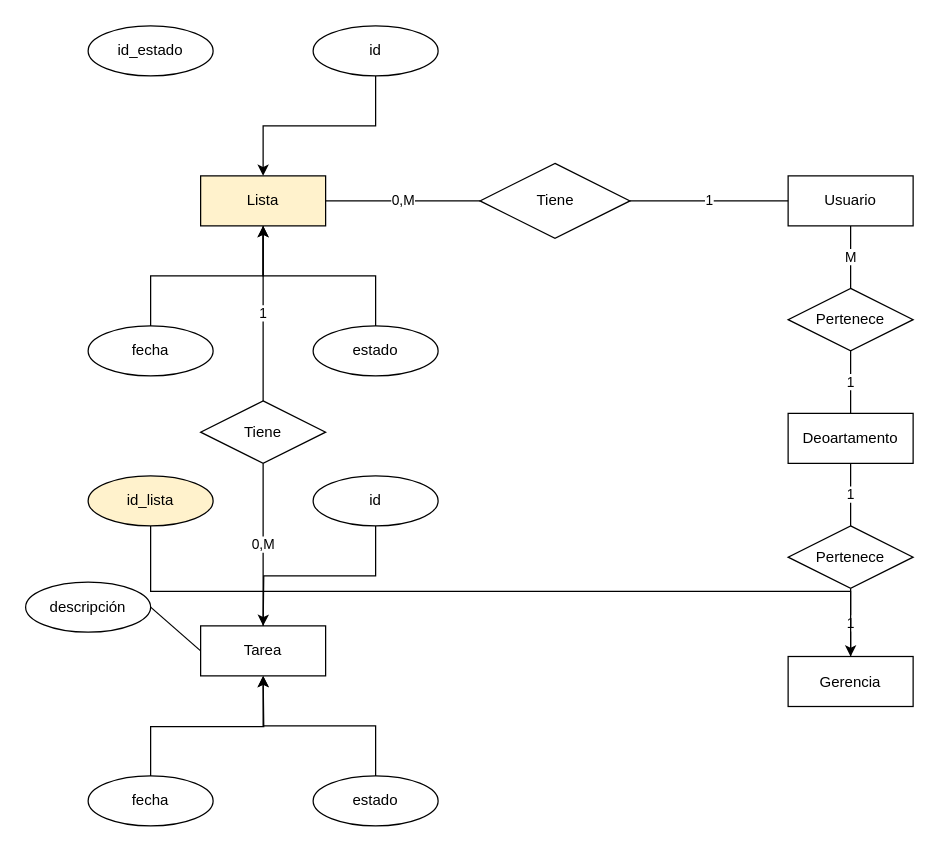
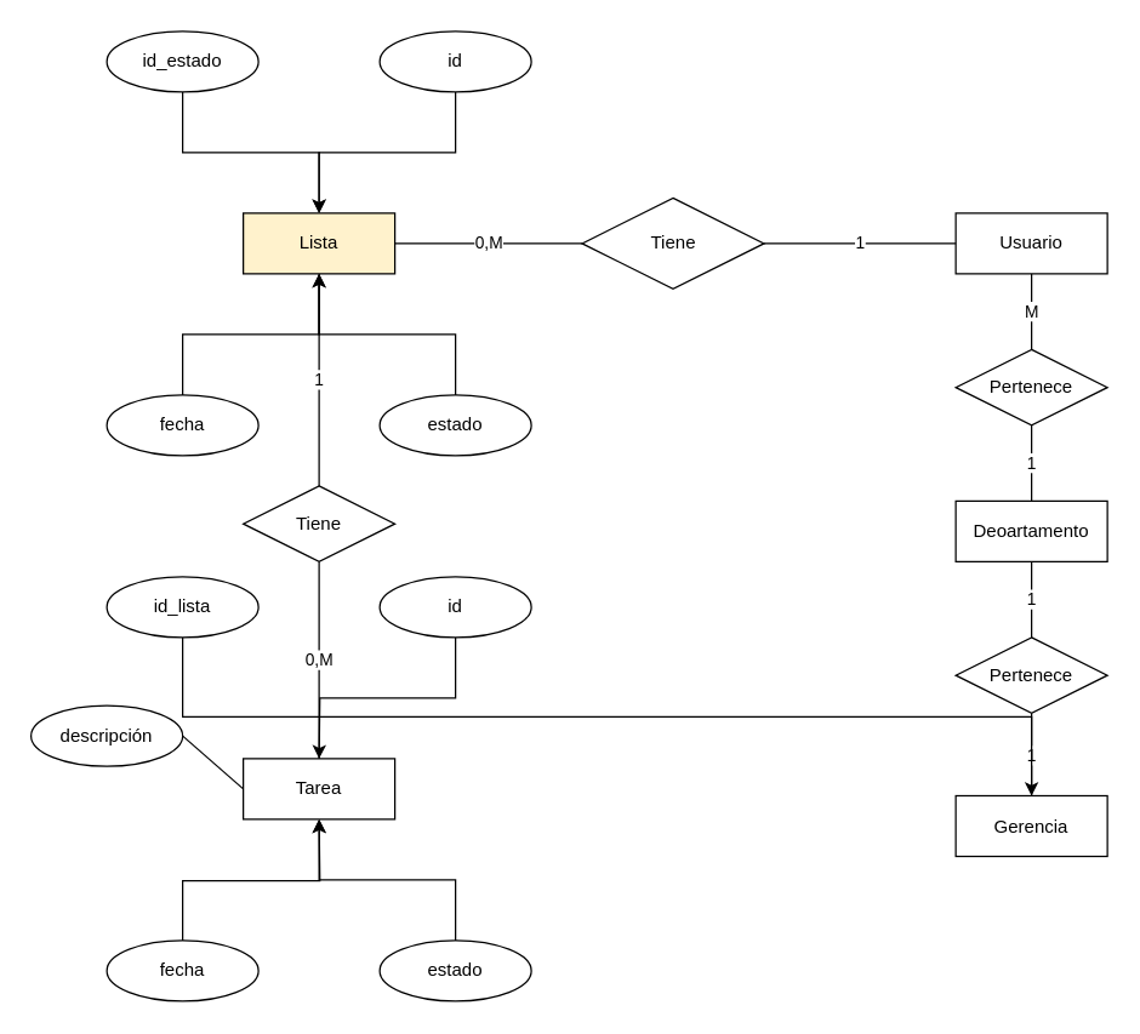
  <mxCell id="0" />
  <mxCell id="1" parent="0" />
  <mxCell id="2" value="Lista" style="whiteSpace=wrap;html=1;align=center;fillColor=#fff2cc;" parent="1" vertex="1"><mxGeometry x="160" y="140" width="100" height="40" as="geometry" /></mxCell>
  <mxCell id="3" value="Gerencia" style="whiteSpace=wrap;html=1;align=center;" parent="1" vertex="1"><mxGeometry x="630" y="524.5" width="100" height="40" as="geometry" /></mxCell>
  <mxCell id="4" value="Usuario" style="whiteSpace=wrap;html=1;align=center;" parent="1" vertex="1"><mxGeometry x="630" y="140" width="100" height="40" as="geometry" /></mxCell>
  <mxCell id="5" value="Deoartamento" style="whiteSpace=wrap;html=1;align=center;" parent="1" vertex="1"><mxGeometry x="630" y="330" width="100" height="40" as="geometry" /></mxCell>
  <mxCell id="6" style="edgeStyle=orthogonalEdgeStyle;rounded=0;orthogonalLoop=1;jettySize=auto;html=1;exitX=0.5;exitY=1;exitDx=0;exitDy=0;entryX=0.5;entryY=0;entryDx=0;entryDy=0;" parent="1" source="7" target="2" edge="1"><mxGeometry relative="1" as="geometry" /></mxCell>
  <mxCell id="7" value="id" style="ellipse;whiteSpace=wrap;html=1;align=center;" parent="1" vertex="1"><mxGeometry x="250" y="20" width="100" height="40" as="geometry" /></mxCell>
+ <mxCell id="8" style="edgeStyle=orthogonalEdgeStyle;rounded=0;orthogonalLoop=1;jettySize=auto;html=1;exitX=0.5;exitY=1;exitDx=0;exitDy=0;entryX=0.5;entryY=0;entryDx=0;entryDy=0;" edge="1" parent="1" source="9" target="2"><mxGeometry relative="1" as="geometry"><mxPoint x="220" y="140" as="targetPoint" /></mxGeometry></mxCell>
  <mxCell id="9" value="id_estado" style="ellipse;whiteSpace=wrap;html=1;align=center;" parent="1" vertex="1"><mxGeometry x="70" y="20" width="100" height="40" as="geometry" /></mxCell>
  <mxCell id="10" style="edgeStyle=orthogonalEdgeStyle;rounded=0;orthogonalLoop=1;jettySize=auto;html=1;exitX=0.5;exitY=0;exitDx=0;exitDy=0;" parent="1" source="11" target="2" edge="1"><mxGeometry relative="1" as="geometry" /></mxCell>
  <mxCell id="11" value="fecha" style="ellipse;whiteSpace=wrap;html=1;align=center;" parent="1" vertex="1"><mxGeometry x="70" y="260" width="100" height="40" as="geometry" /></mxCell>
  <mxCell id="12" value="Tiene" style="shape=rhombus;perimeter=rhombusPerimeter;whiteSpace=wrap;html=1;align=center;" parent="1" vertex="1"><mxGeometry x="383.5" y="130" width="120" height="60" as="geometry" /></mxCell>
  <mxCell id="13" style="edgeStyle=orthogonalEdgeStyle;rounded=0;orthogonalLoop=1;jettySize=auto;html=1;exitX=0.5;exitY=0;exitDx=0;exitDy=0;entryX=0.5;entryY=1;entryDx=0;entryDy=0;" edge="1" parent="1" source="14" target="2"><mxGeometry relative="1" as="geometry"><mxPoint x="220" y="180" as="targetPoint" /></mxGeometry></mxCell>
  <mxCell id="14" value="estado" style="ellipse;whiteSpace=wrap;html=1;align=center;" vertex="1" parent="1"><mxGeometry x="250" y="260" width="100" height="40" as="geometry" /></mxCell>
  <mxCell id="15" value="Pertenece" style="rhombus;whiteSpace=wrap;html=1;" vertex="1" parent="1"><mxGeometry x="630" y="230" width="100" height="50" as="geometry" /></mxCell>
  <mxCell id="16" value="Pertenece" style="rhombus;whiteSpace=wrap;html=1;" vertex="1" parent="1"><mxGeometry x="630" y="420" width="100" height="50" as="geometry" /></mxCell>
  <mxCell id="17" value="M" style="endArrow=none;html=1;entryX=0.5;entryY=1;entryDx=0;entryDy=0;exitX=0.5;exitY=0;exitDx=0;exitDy=0;" edge="1" parent="1" source="15" target="4"><mxGeometry width="50" height="50" relative="1" as="geometry"><mxPoint x="680" y="220" as="sourcePoint" /><mxPoint x="410" y="360" as="targetPoint" /></mxGeometry></mxCell>
  <mxCell id="18" value="1" style="endArrow=none;html=1;exitX=1;exitY=0.5;exitDx=0;exitDy=0;entryX=0;entryY=0.5;entryDx=0;entryDy=0;" edge="1" parent="1" source="12" target="4"><mxGeometry width="50" height="50" relative="1" as="geometry"><mxPoint x="510" y="110" as="sourcePoint" /><mxPoint x="560" y="60" as="targetPoint" /></mxGeometry></mxCell>
  <mxCell id="19" value="0,M" style="endArrow=none;html=1;exitX=0;exitY=0.5;exitDx=0;exitDy=0;" edge="1" parent="1" source="12" target="2"><mxGeometry width="50" height="50" relative="1" as="geometry"><mxPoint x="520" y="170" as="sourcePoint" /><mxPoint x="640" y="170" as="targetPoint" /></mxGeometry></mxCell>
  <mxCell id="20" value="1" style="endArrow=none;html=1;entryX=0.5;entryY=1;entryDx=0;entryDy=0;exitX=0.5;exitY=0;exitDx=0;exitDy=0;" edge="1" parent="1" source="5" target="15"><mxGeometry width="50" height="50" relative="1" as="geometry"><mxPoint x="360" y="310" as="sourcePoint" /><mxPoint x="410" y="260" as="targetPoint" /></mxGeometry></mxCell>
  <mxCell id="21" value="1" style="endArrow=none;html=1;entryX=0.5;entryY=1;entryDx=0;entryDy=0;" edge="1" parent="1" source="16" target="5"><mxGeometry width="50" height="50" relative="1" as="geometry"><mxPoint x="360" y="510" as="sourcePoint" /><mxPoint x="410" y="460" as="targetPoint" /></mxGeometry></mxCell>
  <mxCell id="22" value="1" style="endArrow=none;html=1;entryX=0.5;entryY=1;entryDx=0;entryDy=0;exitX=0.5;exitY=0;exitDx=0;exitDy=0;" edge="1" parent="1" source="3" target="16"><mxGeometry width="50" height="50" relative="1" as="geometry"><mxPoint x="360" y="510" as="sourcePoint" /><mxPoint x="410" y="460" as="targetPoint" /></mxGeometry></mxCell>
  <mxCell id="23" value="Tiene" style="rhombus;whiteSpace=wrap;html=1;" vertex="1" parent="1"><mxGeometry x="160" y="320" width="100" height="50" as="geometry" /></mxCell>
  <mxCell id="24" value="1" style="endArrow=none;html=1;exitX=0.5;exitY=0;exitDx=0;exitDy=0;entryX=0.5;entryY=1;entryDx=0;entryDy=0;" edge="1" parent="1" source="23" target="2"><mxGeometry width="50" height="50" relative="1" as="geometry"><mxPoint x="360" y="420" as="sourcePoint" /><mxPoint x="410" y="370" as="targetPoint" /></mxGeometry></mxCell>
  <mxCell id="25" value="Tarea" style="whiteSpace=wrap;html=1;align=center;" vertex="1" parent="1"><mxGeometry x="160" y="500" width="100" height="40" as="geometry" /></mxCell>
  <mxCell id="26" value="0,M" style="endArrow=none;html=1;exitX=0.5;exitY=0;exitDx=0;exitDy=0;entryX=0.5;entryY=1;entryDx=0;entryDy=0;" edge="1" parent="1" source="25" target="23"><mxGeometry width="50" height="50" relative="1" as="geometry"><mxPoint x="360" y="420" as="sourcePoint" /><mxPoint x="410" y="370" as="targetPoint" /></mxGeometry></mxCell>
  <mxCell id="27" style="edgeStyle=orthogonalEdgeStyle;rounded=0;orthogonalLoop=1;jettySize=auto;html=1;exitX=0.5;exitY=1;exitDx=0;exitDy=0;" edge="1" parent="1" source="28" target="3"><mxGeometry relative="1" as="geometry" /></mxCell>
- <mxCell id="28" value="id_lista" style="ellipse;whiteSpace=wrap;html=1;align=center;fillColor=#fff2cc;" vertex="1" parent="1"><mxGeometry x="70" y="380" width="100" height="40" as="geometry" /></mxCell>
+ <mxCell id="28" value="id_lista" style="ellipse;whiteSpace=wrap;html=1;align=center;" vertex="1" parent="1"><mxGeometry x="70" y="380" width="100" height="40" as="geometry" /></mxCell>
  <mxCell id="29" style="edgeStyle=orthogonalEdgeStyle;rounded=0;orthogonalLoop=1;jettySize=auto;html=1;exitX=0.5;exitY=1;exitDx=0;exitDy=0;" edge="1" parent="1" source="30"><mxGeometry relative="1" as="geometry"><mxPoint x="210" y="500" as="targetPoint" /></mxGeometry></mxCell>
  <mxCell id="30" value="id" style="ellipse;whiteSpace=wrap;html=1;align=center;" vertex="1" parent="1"><mxGeometry x="250" y="380" width="100" height="40" as="geometry" /></mxCell>
  <mxCell id="31" value="descripción" style="ellipse;whiteSpace=wrap;html=1;align=center;" vertex="1" parent="1"><mxGeometry x="20" y="465" width="100" height="40" as="geometry" /></mxCell>
  <mxCell id="32" value="" style="endArrow=none;html=1;exitX=1;exitY=0.5;exitDx=0;exitDy=0;entryX=0;entryY=0.5;entryDx=0;entryDy=0;" edge="1" parent="1" source="31" target="25"><mxGeometry width="50" height="50" relative="1" as="geometry"><mxPoint x="360" y="420" as="sourcePoint" /><mxPoint x="410" y="370" as="targetPoint" /></mxGeometry></mxCell>
  <mxCell id="33" style="edgeStyle=orthogonalEdgeStyle;rounded=0;orthogonalLoop=1;jettySize=auto;html=1;exitX=0.5;exitY=0;exitDx=0;exitDy=0;" edge="1" parent="1" source="34"><mxGeometry relative="1" as="geometry"><mxPoint x="210" y="540" as="targetPoint" /></mxGeometry></mxCell>
  <mxCell id="34" value="fecha" style="ellipse;whiteSpace=wrap;html=1;align=center;" vertex="1" parent="1"><mxGeometry x="70" y="620" width="100" height="40" as="geometry" /></mxCell>
  <mxCell id="35" style="edgeStyle=orthogonalEdgeStyle;rounded=0;orthogonalLoop=1;jettySize=auto;html=1;exitX=0.5;exitY=0;exitDx=0;exitDy=0;entryX=0.5;entryY=1;entryDx=0;entryDy=0;" edge="1" parent="1" source="36" target="25"><mxGeometry relative="1" as="geometry" /></mxCell>
  <mxCell id="36" value="estado" style="ellipse;whiteSpace=wrap;html=1;align=center;" vertex="1" parent="1"><mxGeometry x="250" y="620" width="100" height="40" as="geometry" /></mxCell>
